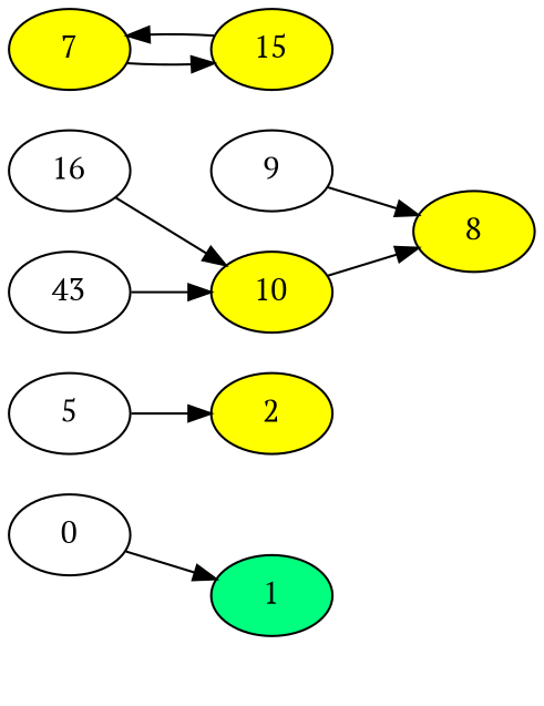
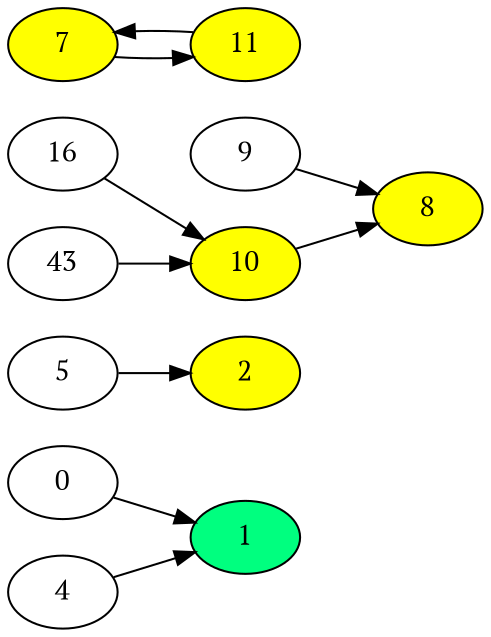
  digraph {
    fontname="PT Serif"
    rankdir=LR
    node [fontname="PT Serif"]
    edge [fontname="PT Serif"]
    1 [fillcolor="#00FF7F" rank=source style=filled]
    n2 [label=0]
+   4
    2 [fillcolor=yellow style=filled]
    5
    8 [fillcolor=yellow style=filled]
    7 [fillcolor=yellow style=filled]
-   11 [fillcolor=yellow style=filled label=15]
+   11 [fillcolor=yellow style=filled]
    9
    10 [fillcolor=yellow style=filled]
    n11 [label=16]
    n12 [label=43]
    n2 -> 1
+   4 -> 1
    5 -> 2
    7 -> 11
    11 -> 7
    9 -> 8
    10 -> 8
    n11 -> 10
    n12 -> 10
  }
